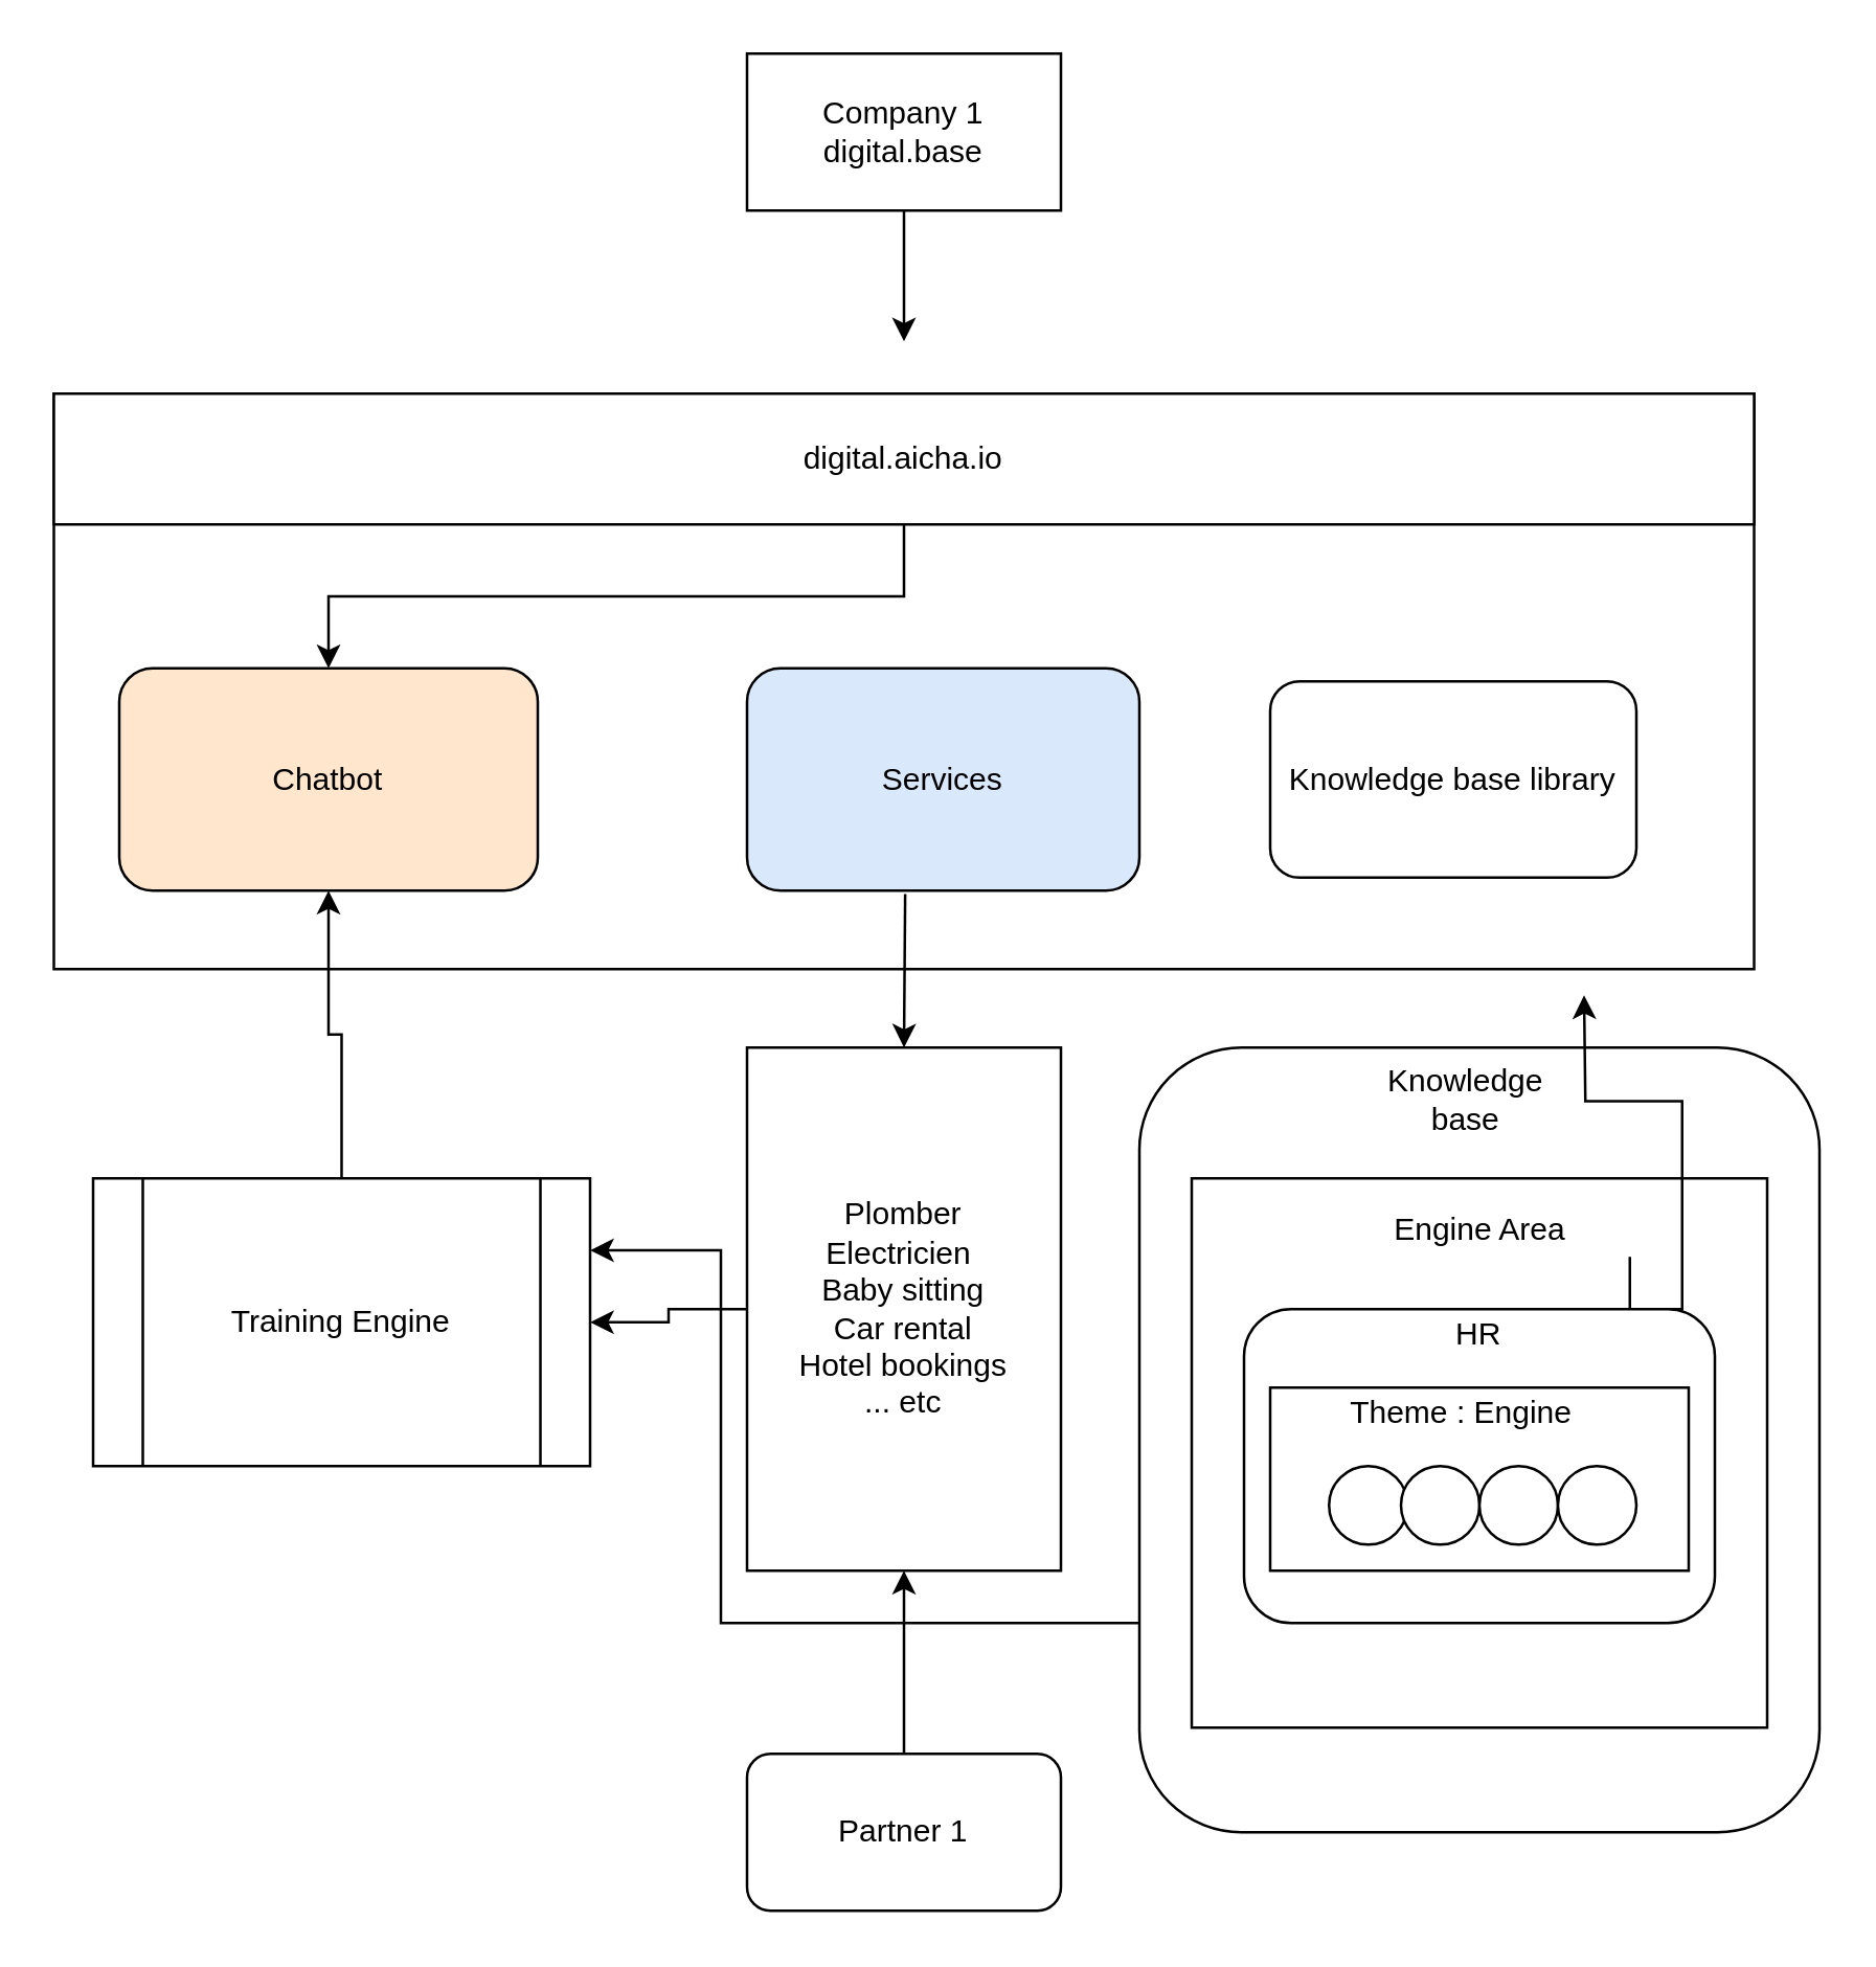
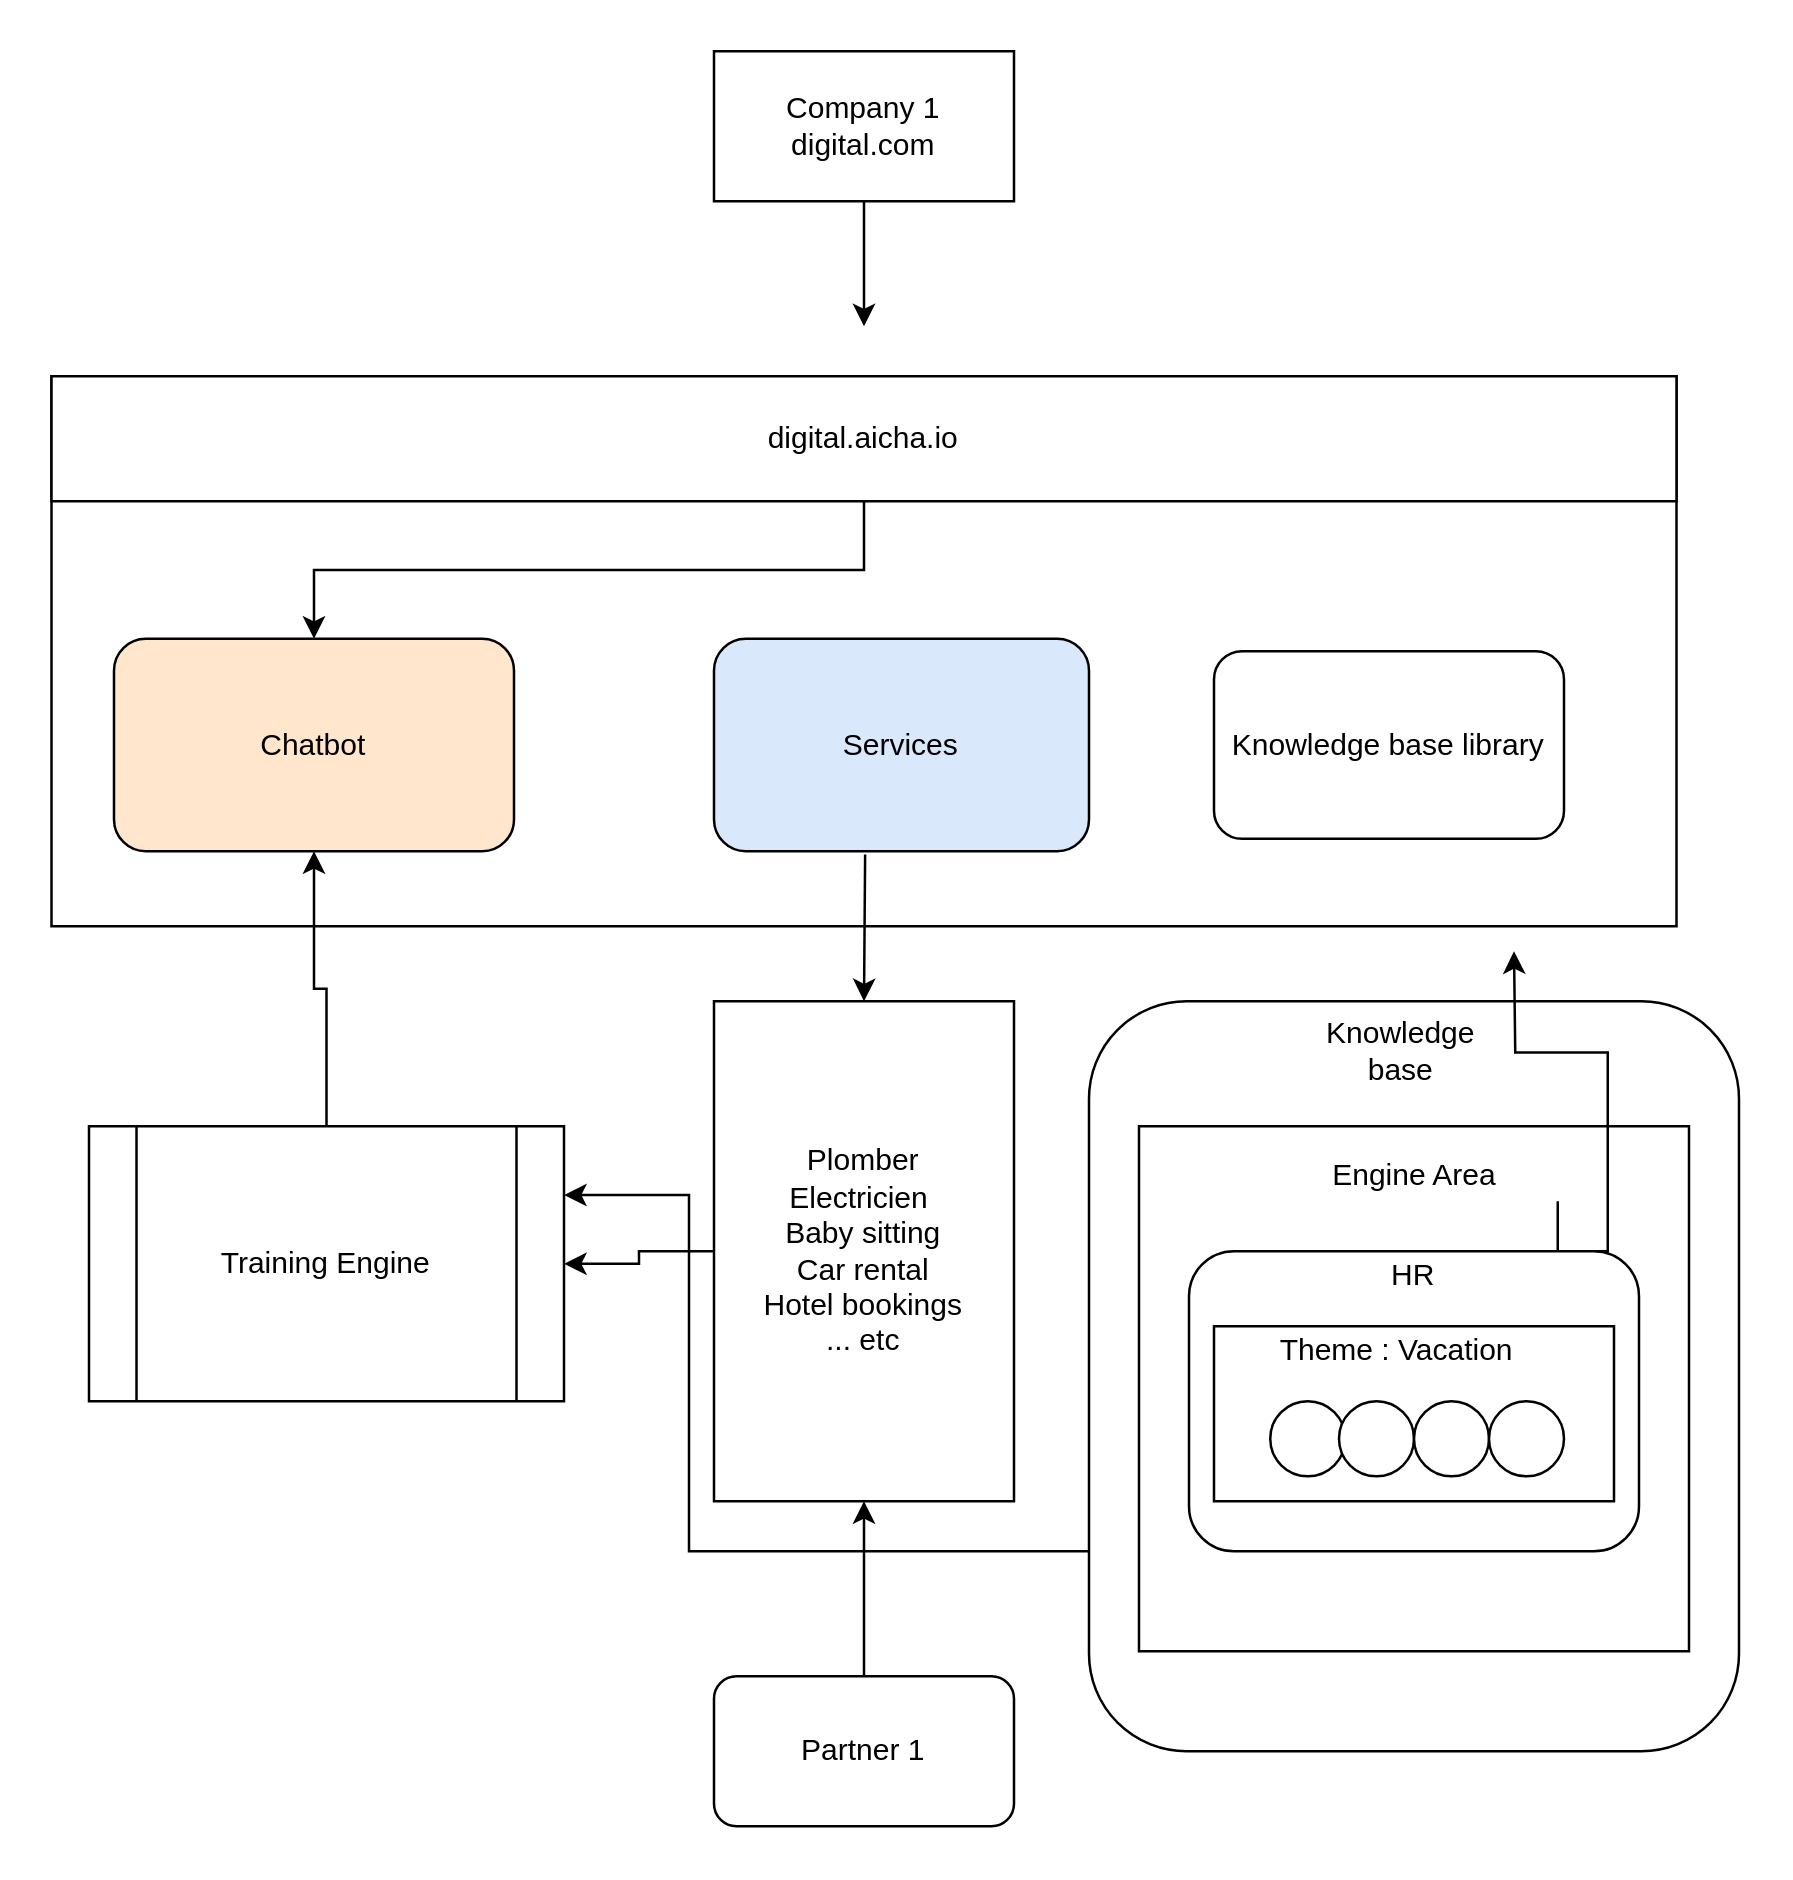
  <mxCell id="0" />
  <mxCell id="1" parent="0" />
- <mxCell id="2" value="Company 1&lt;br&gt;digital.base" style="rounded=0;whiteSpace=wrap;html=1;" vertex="1" parent="1"><mxGeometry x="285" y="20" width="120" height="60" as="geometry" /></mxCell>
+ <mxCell id="2" value="Company 1&lt;br&gt;digital.com" style="rounded=0;whiteSpace=wrap;html=1;" vertex="1" parent="1"><mxGeometry x="285" y="20" width="120" height="60" as="geometry" /></mxCell>
  <mxCell id="3" value="" style="rounded=0;whiteSpace=wrap;html=1;" vertex="1" parent="1"><mxGeometry x="20" y="150" width="650" height="220" as="geometry" /></mxCell>
  <mxCell id="4" value="" style="edgeStyle=orthogonalEdgeStyle;rounded=0;orthogonalLoop=1;jettySize=auto;html=1;" edge="1" parent="1" source="5" target="6"><mxGeometry relative="1" as="geometry" /></mxCell>
  <mxCell id="5" value="digital.aicha.io" style="rounded=0;whiteSpace=wrap;html=1;" vertex="1" parent="1"><mxGeometry x="20" y="150" width="650" height="50" as="geometry" /></mxCell>
  <mxCell id="6" value="Chatbot" style="rounded=1;whiteSpace=wrap;html=1;fillColor=#ffe6cc;" vertex="1" parent="1"><mxGeometry x="45" y="255" width="160" height="85" as="geometry" /></mxCell>
  <mxCell id="7" value="Services" style="rounded=1;whiteSpace=wrap;html=1;fillColor=#dae8fc;" vertex="1" parent="1"><mxGeometry x="285" y="255" width="150" height="85" as="geometry" /></mxCell>
  <mxCell id="8" value="Knowledge base library" style="rounded=1;whiteSpace=wrap;html=1;" vertex="1" parent="1"><mxGeometry x="485" y="260" width="140" height="75" as="geometry" /></mxCell>
  <mxCell id="9" value="" style="endArrow=classic;html=1;exitX=0.5;exitY=1;exitDx=0;exitDy=0;" edge="1" parent="1" source="2"><mxGeometry width="50" height="50" relative="1" as="geometry"><mxPoint x="395" y="190" as="sourcePoint" /><mxPoint x="345" y="130" as="targetPoint" /></mxGeometry></mxCell>
  <mxCell id="10" value="" style="edgeStyle=orthogonalEdgeStyle;rounded=0;orthogonalLoop=1;jettySize=auto;html=1;" edge="1" parent="1" source="11" target="30"><mxGeometry relative="1" as="geometry" /></mxCell>
  <mxCell id="11" value="Plomber&lt;br&gt;Electricien&amp;nbsp;&lt;br&gt;Baby sitting&lt;br&gt;Car rental&lt;br&gt;Hotel bookings&lt;br&gt;... etc" style="rounded=0;whiteSpace=wrap;html=1;" vertex="1" parent="1"><mxGeometry x="285" y="400" width="120" height="200" as="geometry" /></mxCell>
  <mxCell id="12" value="" style="endArrow=classic;html=1;exitX=0.403;exitY=1.015;exitDx=0;exitDy=0;exitPerimeter=0;entryX=0.5;entryY=0;entryDx=0;entryDy=0;" edge="1" parent="1" source="7" target="11"><mxGeometry width="50" height="50" relative="1" as="geometry"><mxPoint x="395" y="540" as="sourcePoint" /><mxPoint x="395" y="420" as="targetPoint" /></mxGeometry></mxCell>
  <mxCell id="13" value="" style="edgeStyle=orthogonalEdgeStyle;rounded=0;orthogonalLoop=1;jettySize=auto;html=1;entryX=1;entryY=0.25;entryDx=0;entryDy=0;" edge="1" parent="1" source="14" target="30"><mxGeometry relative="1" as="geometry"><Array as="points"><mxPoint x="275" y="620" /><mxPoint x="275" y="478" /></Array></mxGeometry></mxCell>
  <mxCell id="14" value="" style="rounded=1;whiteSpace=wrap;html=1;" vertex="1" parent="1"><mxGeometry x="435" y="400" width="260" height="300" as="geometry" /></mxCell>
  <mxCell id="15" value="Knowledge base" style="text;html=1;strokeColor=none;fillColor=none;align=center;verticalAlign=middle;whiteSpace=wrap;rounded=0;" vertex="1" parent="1"><mxGeometry x="540" y="410" width="40" height="20" as="geometry" /></mxCell>
  <mxCell id="16" value="" style="rounded=0;whiteSpace=wrap;html=1;" vertex="1" parent="1"><mxGeometry x="455" y="450" width="220" height="210" as="geometry" /></mxCell>
  <mxCell id="17" style="edgeStyle=orthogonalEdgeStyle;rounded=0;orthogonalLoop=1;jettySize=auto;html=1;exitX=1;exitY=1;exitDx=0;exitDy=0;" edge="1" parent="1" source="18"><mxGeometry relative="1" as="geometry"><mxPoint x="605" y="380" as="targetPoint" /></mxGeometry></mxCell>
  <mxCell id="18" value="Engine Area" style="text;html=1;strokeColor=none;fillColor=none;align=center;verticalAlign=middle;whiteSpace=wrap;rounded=0;" vertex="1" parent="1"><mxGeometry x="507.5" y="460" width="115" height="20" as="geometry" /></mxCell>
  <mxCell id="19" value="" style="rounded=1;whiteSpace=wrap;html=1;" vertex="1" parent="1"><mxGeometry x="475" y="500" width="180" height="120" as="geometry" /></mxCell>
  <mxCell id="20" value="HR" style="text;html=1;strokeColor=none;fillColor=none;align=center;verticalAlign=middle;whiteSpace=wrap;rounded=0;" vertex="1" parent="1"><mxGeometry x="545" y="500" width="40" height="20" as="geometry" /></mxCell>
  <mxCell id="21" value="" style="rounded=0;whiteSpace=wrap;html=1;" vertex="1" parent="1"><mxGeometry x="485" y="530" width="160" height="70" as="geometry" /></mxCell>
- <mxCell id="22" value="Theme : Engine&amp;nbsp;" style="text;html=1;strokeColor=none;fillColor=none;align=center;verticalAlign=middle;whiteSpace=wrap;rounded=0;" vertex="1" parent="1"><mxGeometry x="495" y="530" width="130" height="20" as="geometry" /></mxCell>
+ <mxCell id="22" value="Theme : Vacation&amp;nbsp;" style="text;html=1;strokeColor=none;fillColor=none;align=center;verticalAlign=middle;whiteSpace=wrap;rounded=0;" vertex="1" parent="1"><mxGeometry x="495" y="530" width="130" height="20" as="geometry" /></mxCell>
  <mxCell id="23" value="" style="ellipse;whiteSpace=wrap;html=1;" vertex="1" parent="1"><mxGeometry x="507.5" y="560" width="30" height="30" as="geometry" /></mxCell>
  <mxCell id="24" value="" style="ellipse;whiteSpace=wrap;html=1;" vertex="1" parent="1"><mxGeometry x="535" y="560" width="30" height="30" as="geometry" /></mxCell>
  <mxCell id="25" value="" style="ellipse;whiteSpace=wrap;html=1;" vertex="1" parent="1"><mxGeometry x="565" y="560" width="30" height="30" as="geometry" /></mxCell>
  <mxCell id="26" value="" style="ellipse;whiteSpace=wrap;html=1;" vertex="1" parent="1"><mxGeometry x="595" y="560" width="30" height="30" as="geometry" /></mxCell>
  <mxCell id="27" value="" style="edgeStyle=orthogonalEdgeStyle;rounded=0;orthogonalLoop=1;jettySize=auto;html=1;" edge="1" parent="1" source="28" target="11"><mxGeometry relative="1" as="geometry" /></mxCell>
  <mxCell id="28" value="Partner 1" style="rounded=1;whiteSpace=wrap;html=1;" vertex="1" parent="1"><mxGeometry x="285" y="670" width="120" height="60" as="geometry" /></mxCell>
  <mxCell id="29" value="" style="edgeStyle=orthogonalEdgeStyle;rounded=0;orthogonalLoop=1;jettySize=auto;html=1;" edge="1" parent="1" source="30" target="6"><mxGeometry relative="1" as="geometry" /></mxCell>
  <mxCell id="30" value="Training Engine" style="shape=process;whiteSpace=wrap;html=1;backgroundOutline=1;" vertex="1" parent="1"><mxGeometry x="35" y="450" width="190" height="110" as="geometry" /></mxCell>
